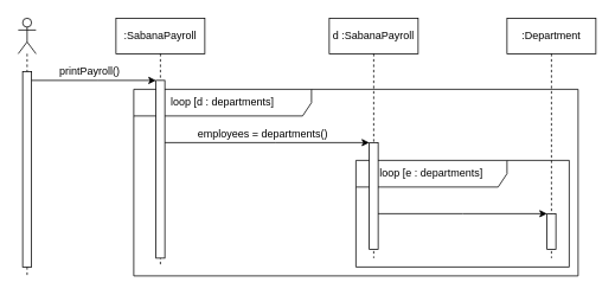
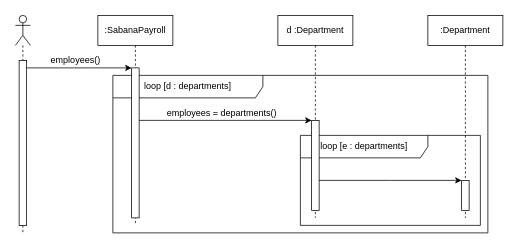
  <mxCell id="0" />
  <mxCell id="1" parent="0" />
  <mxCell id="2" value="loop [d : departments]" style="shape=umlFrame;whiteSpace=wrap;html=1;width=200;height=30;" parent="1" vertex="1"><mxGeometry x="150" y="100" width="500" height="210" as="geometry" /></mxCell>
  <mxCell id="3" value="loop [e : departments]" style="shape=umlFrame;whiteSpace=wrap;html=1;width=170;height=30;" parent="1" vertex="1"><mxGeometry x="400" y="180" width="240" height="120" as="geometry" /></mxCell>
  <mxCell id="4" value="" style="shape=umlLifeline;participant=umlActor;perimeter=lifelinePerimeter;whiteSpace=wrap;html=1;container=1;collapsible=0;recursiveResize=0;verticalAlign=top;spacingTop=36;outlineConnect=0;" parent="1" vertex="1"><mxGeometry x="20" y="20" width="20" height="290" as="geometry" /></mxCell>
  <mxCell id="5" value="" style="html=1;points=[];perimeter=orthogonalPerimeter;" parent="4" vertex="1"><mxGeometry x="5" y="60" width="10" height="220" as="geometry" /></mxCell>
  <mxCell id="6" value=":SabanaPayroll" style="shape=umlLifeline;perimeter=lifelinePerimeter;whiteSpace=wrap;html=1;container=1;collapsible=0;recursiveResize=0;outlineConnect=0;" parent="1" vertex="1"><mxGeometry x="130" y="20" width="100" height="280" as="geometry" /></mxCell>
  <mxCell id="7" value="" style="html=1;points=[];perimeter=orthogonalPerimeter;" parent="6" vertex="1"><mxGeometry x="45" y="70" width="10" height="200" as="geometry" /></mxCell>
  <mxCell id="8" style="edgeStyle=orthogonalEdgeStyle;rounded=0;orthogonalLoop=1;jettySize=auto;html=1;" parent="1" source="5" target="7" edge="1"><mxGeometry relative="1" as="geometry"><Array as="points"><mxPoint x="110" y="90" /><mxPoint x="110" y="90" /></Array></mxGeometry></mxCell>
- <mxCell id="9" value="printPayroll()" style="text;html=1;align=center;verticalAlign=middle;resizable=0;points=[];autosize=1;" parent="1" vertex="1"><mxGeometry x="60" y="70" width="80" height="20" as="geometry" /></mxCell>
- <mxCell id="10" value="d :SabanaPayroll" style="shape=umlLifeline;perimeter=lifelinePerimeter;whiteSpace=wrap;html=1;container=1;collapsible=0;recursiveResize=0;outlineConnect=0;" parent="1" vertex="1"><mxGeometry x="370" y="20" width="100" height="270" as="geometry" /></mxCell>
+ <mxCell id="9" value="employees()" style="text;html=1;align=center;verticalAlign=middle;resizable=0;points=[];autosize=1;" parent="1" vertex="1"><mxGeometry x="60" y="70" width="80" height="20" as="geometry" /></mxCell>
+ <mxCell id="10" value="d :Department" style="shape=umlLifeline;perimeter=lifelinePerimeter;whiteSpace=wrap;html=1;container=1;collapsible=0;recursiveResize=0;outlineConnect=0;" parent="1" vertex="1"><mxGeometry x="370" y="20" width="100" height="270" as="geometry" /></mxCell>
  <mxCell id="11" value="" style="html=1;points=[];perimeter=orthogonalPerimeter;" parent="10" vertex="1"><mxGeometry x="45" y="140" width="10" height="120" as="geometry" /></mxCell>
  <mxCell id="12" style="edgeStyle=orthogonalEdgeStyle;rounded=0;orthogonalLoop=1;jettySize=auto;html=1;" parent="1" source="7" target="11" edge="1"><mxGeometry relative="1" as="geometry"><Array as="points"><mxPoint x="310" y="160" /><mxPoint x="310" y="160" /></Array></mxGeometry></mxCell>
  <mxCell id="13" value="employees = departments()" style="text;html=1;align=center;verticalAlign=middle;resizable=0;points=[];autosize=1;" parent="1" vertex="1"><mxGeometry x="210" y="140" width="170" height="20" as="geometry" /></mxCell>
  <mxCell id="14" value=":Department" style="shape=umlLifeline;perimeter=lifelinePerimeter;whiteSpace=wrap;html=1;container=1;collapsible=0;recursiveResize=0;outlineConnect=0;" parent="1" vertex="1"><mxGeometry x="570" y="20" width="100" height="270" as="geometry" /></mxCell>
  <mxCell id="15" value="" style="html=1;points=[];perimeter=orthogonalPerimeter;" parent="14" vertex="1"><mxGeometry x="45" y="220" width="10" height="40" as="geometry" /></mxCell>
  <mxCell id="16" style="edgeStyle=orthogonalEdgeStyle;rounded=0;orthogonalLoop=1;jettySize=auto;html=1;" parent="1" source="11" target="15" edge="1"><mxGeometry relative="1" as="geometry"><Array as="points"><mxPoint x="520" y="240" /><mxPoint x="520" y="240" /></Array></mxGeometry></mxCell>
